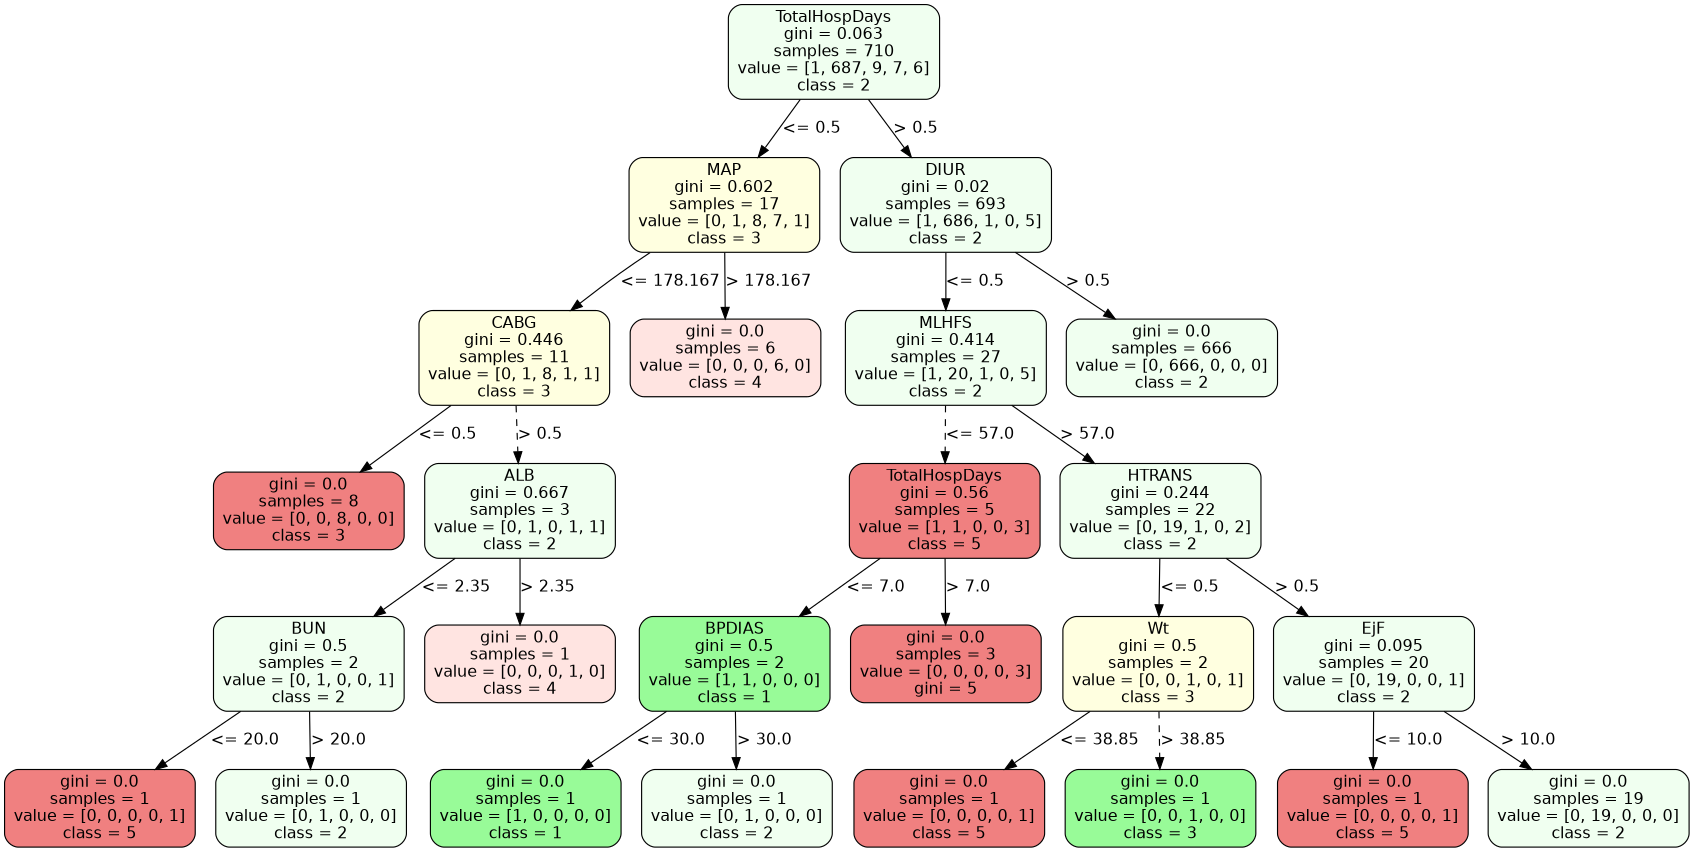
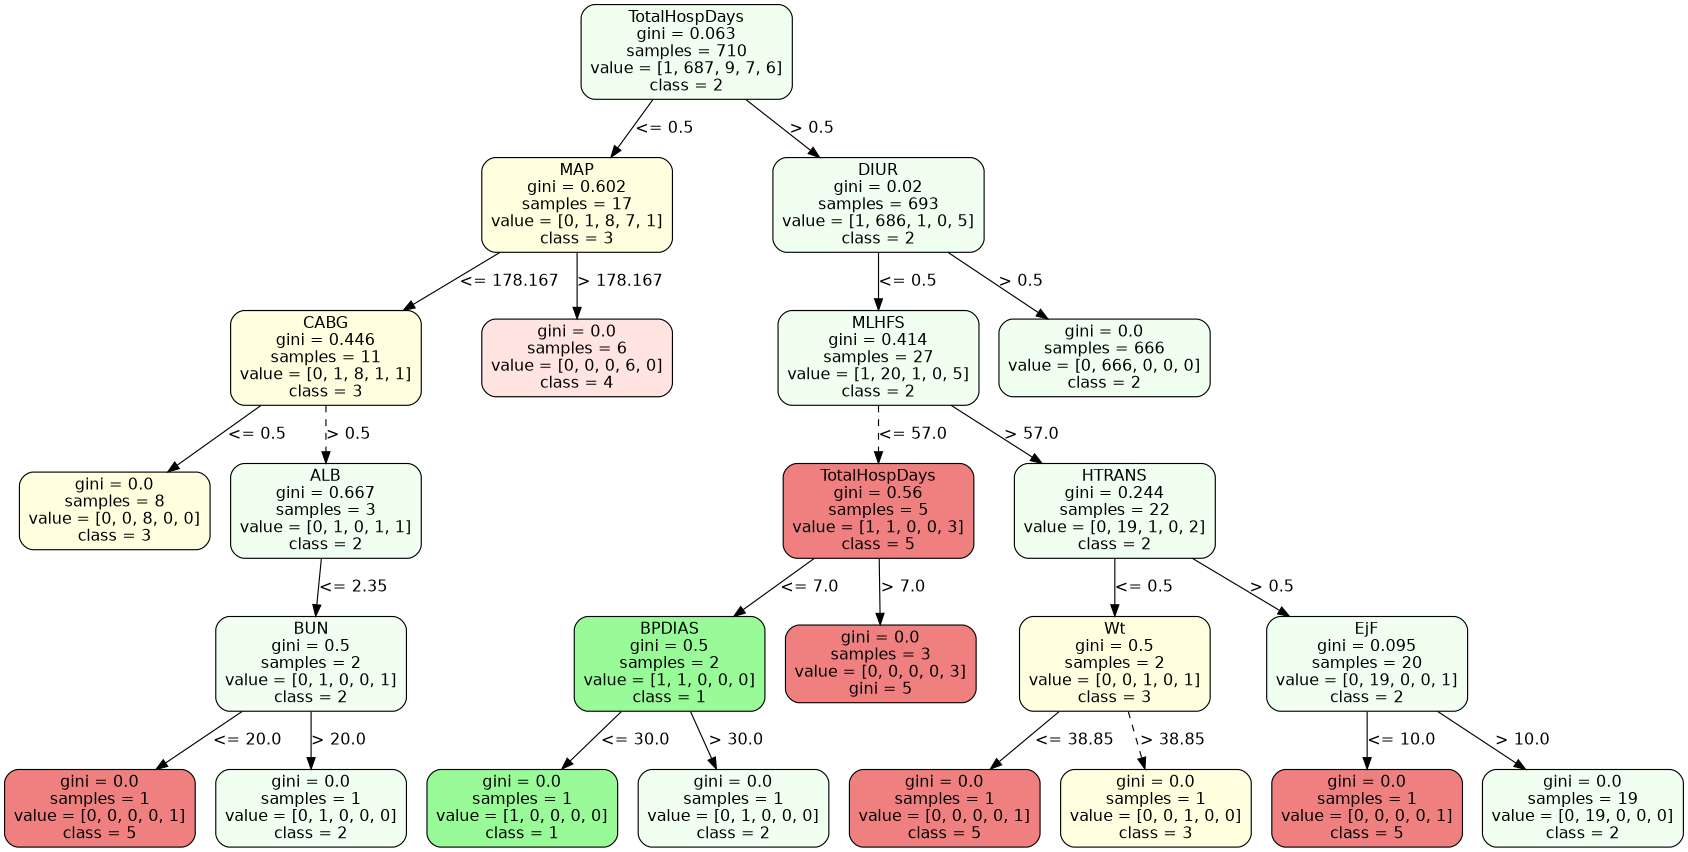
  strict digraph {
    node [color=black fillcolor=honeydew fontname=helvetica shape=box style="filled, rounded"]
    edge [fontname=helvetica op="<=" param=0.5 style=solid]
    n1 [height=1.1528 label="TotalHospDays\ngini = 0.063\nsamples = 710\nvalue = [1, 687, 9, 7, 6]\nclass = 2" width=2.5694]
    n2 [fillcolor=lightyellow height=1.1528 label="MAP\ngini = 0.602\nsamples = 17\nvalue = [0, 1, 8, 7, 1]\nclass = 3" width=2.3194]
    n3 [height=1.1528 label="DIUR\ngini = 0.02\nsamples = 693\nvalue = [1, 686, 1, 0, 5]\nclass = 2" width=2.5694]
    n4 [fillcolor=lightyellow height=1.1528 label="CABG\ngini = 0.446\nsamples = 11\nvalue = [0, 1, 8, 1, 1]\nclass = 3" width=2.3194]
    n5 [fillcolor=mistyrose height=0.94444 label="gini = 0.0\nsamples = 6\nvalue = [0, 0, 0, 6, 0]\nclass = 4" width=2.3194]
    n6 [height=1.1528 label="MLHFS\ngini = 0.414\nsamples = 27\nvalue = [1, 20, 1, 0, 5]\nclass = 2" width=2.4444]
    n7 [height=0.94444 label="gini = 0.0\nsamples = 666\nvalue = [0, 666, 0, 0, 0]\nclass = 2" width=2.5694]
-   n8 [fillcolor=lightcoral height=0.94444 label="gini = 0.0\nsamples = 8\nvalue = [0, 0, 8, 0, 0]\nclass = 3" width=2.3194]
+   n8 [fillcolor=lightyellow height=0.94444 label="gini = 0.0\nsamples = 8\nvalue = [0, 0, 8, 0, 0]\nclass = 3" width=2.3194]
    n9 [height=1.1528 label="ALB\ngini = 0.667\nsamples = 3\nvalue = [0, 1, 0, 1, 1]\nclass = 2" width=2.3194]
    n10 [fillcolor=lightcoral height=1.1528 label="TotalHospDays\ngini = 0.56\nsamples = 5\nvalue = [1, 1, 0, 0, 3]\nclass = 5" width=2.3194]
    n11 [height=1.1528 label="HTRANS\ngini = 0.244\nsamples = 22\nvalue = [0, 19, 1, 0, 2]\nclass = 2" width=2.4444]
    n12 [height=1.1528 label="BUN\ngini = 0.5\nsamples = 2\nvalue = [0, 1, 0, 0, 1]\nclass = 2" width=2.3194]
-   n13 [fillcolor=mistyrose height=0.94444 label="gini = 0.0\nsamples = 1\nvalue = [0, 0, 0, 1, 0]\nclass = 4" width=2.3194]
    n14 [fillcolor=lightcoral height=0.94444 label="gini = 0.0\nsamples = 1\nvalue = [0, 0, 0, 0, 1]\nclass = 5" width=2.3194]
    n15 [height=0.94444 label="gini = 0.0\nsamples = 1\nvalue = [0, 1, 0, 0, 0]\nclass = 2" width=2.3194]
    n16 [fillcolor=palegreen height=1.1528 label="BPDIAS\ngini = 0.5\nsamples = 2\nvalue = [1, 1, 0, 0, 0]\nclass = 1" width=2.3194]
    n17 [fillcolor=lightcoral height=0.94444 label="gini = 0.0\nsamples = 3\nvalue = [0, 0, 0, 0, 3]\ngini = 5" width=2.3194]
    n18 [fillcolor=lightyellow height=1.1528 label="Wt\ngini = 0.5\nsamples = 2\nvalue = [0, 0, 1, 0, 1]\nclass = 3" width=2.3194]
    n19 [height=1.1528 label="EjF\ngini = 0.095\nsamples = 20\nvalue = [0, 19, 0, 0, 1]\nclass = 2" width=2.4444]
    n20 [fillcolor=palegreen height=0.94444 label="gini = 0.0\nsamples = 1\nvalue = [1, 0, 0, 0, 0]\nclass = 1" width=2.3194]
    n21 [height=0.94444 label="gini = 0.0\nsamples = 1\nvalue = [0, 1, 0, 0, 0]\nclass = 2" width=2.3194]
    n22 [fillcolor=lightcoral height=0.94444 label="gini = 0.0\nsamples = 1\nvalue = [0, 0, 0, 0, 1]\nclass = 5" width=2.3194]
-   n23 [fillcolor=palegreen height=0.94444 label="gini = 0.0\nsamples = 1\nvalue = [0, 0, 1, 0, 0]\nclass = 3" width=2.3194]
+   n23 [fillcolor=lightyellow height=0.94444 label="gini = 0.0\nsamples = 1\nvalue = [0, 0, 1, 0, 0]\nclass = 3" width=2.3194]
    n24 [fillcolor=lightcoral height=0.94444 label="gini = 0.0\nsamples = 1\nvalue = [0, 0, 0, 0, 1]\nclass = 5" width=2.3194]
    n25 [height=0.94444 label="gini = 0.0\nsamples = 19\nvalue = [0, 19, 0, 0, 0]\nclass = 2" width=2.4444]
    n1 -> n2 [label="<= 0.5" labelangle=45 labeldistance=2.5]
    n1 -> n3 [label="> 0.5" labelangle=-45 labeldistance=2.5 op=">"]
    n2 -> n4 [label="<= 178.167" param=178.167]
    n2 -> n5 [label="> 178.167" op=">" param=178.167]
    n3 -> n6 [label="<= 0.5"]
    n3 -> n7 [label="> 0.5" op=">"]
    n4 -> n8 [label="<= 0.5"]
    n4 -> n9 [label="> 0.5" op=">" style=dashed]
    n6 -> n10 [label="<= 57.0" param=57.0 style=dashed]
    n6 -> n11 [label="> 57.0" op=">" param=57.0]
    n9 -> n12 [label="<= 2.35" param=2.35]
-   n9 -> n13 [label="> 2.35" op=">" param=2.35]
    n10 -> n16 [label="<= 7.0" param=7.0]
    n10 -> n17 [label="> 7.0" op=">" param=7.0]
    n11 -> n18 [label="<= 0.5"]
    n11 -> n19 [label="> 0.5" op=">"]
    n12 -> n14 [label="<= 20.0" param=20.0]
    n12 -> n15 [label="> 20.0" op=">" param=20.0]
    n16 -> n20 [label="<= 30.0" param=30.0]
    n16 -> n21 [label="> 30.0" op=">" param=30.0]
    n18 -> n22 [label="<= 38.85" param=38.85]
    n18 -> n23 [label="> 38.85" op=">" param=38.85 style=dashed]
    n19 -> n24 [label="<= 10.0" param=10.0]
    n19 -> n25 [label="> 10.0" op=">" param=10.0]
  }
